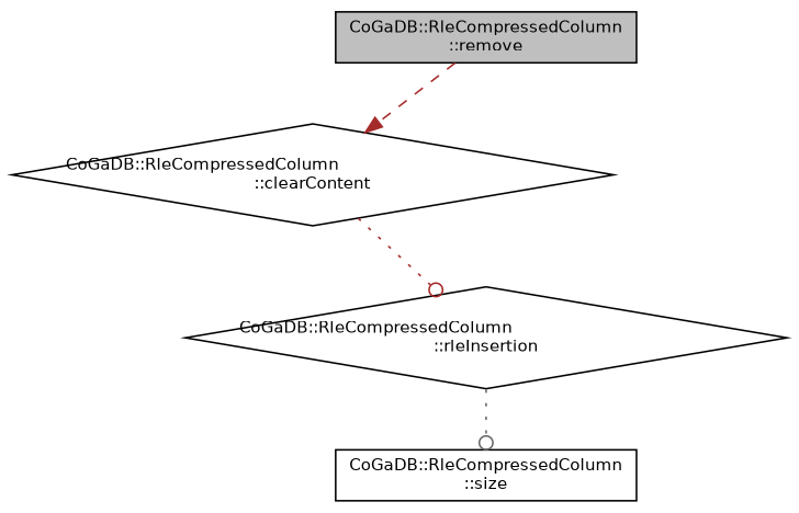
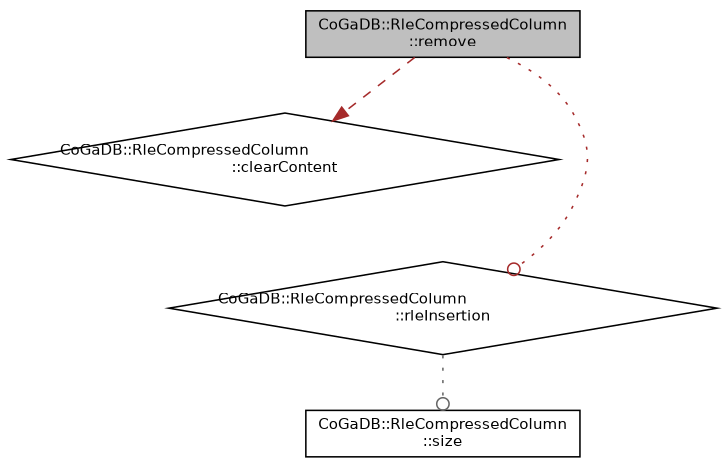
  digraph {
    rankdir=TB
    node [color=black fillcolor=white fontname=Helvetica fontsize=10 shape=box style=filled]
    edge [arrowhead=odot color=brown fontname=Helvetica fontsize=10 labelfontname=Helvetica labelfontsize=10 style=dotted]
    n1 [fillcolor=grey75 fontcolor=black height=0.2 label="CoGaDB::RleCompressedColumn\l::remove" width=0.4]
    n2 [height=0.2 label="CoGaDB::RleCompressedColumn\l::clearContent" shape=diamond width=0.4]
    n3 [height=0.2 label="CoGaDB::RleCompressedColumn\l::rleInsertion" shape=diamond width=0.4]
    n4 [height=0.2 label="CoGaDB::RleCompressedColumn\l::size" width=0.4]
    n1 -> n2 [arrowhead=normal style=dashed]
-   n2 -> n3
+   n1 -> n3
    n3 -> n4 [color=gray40]
  }
